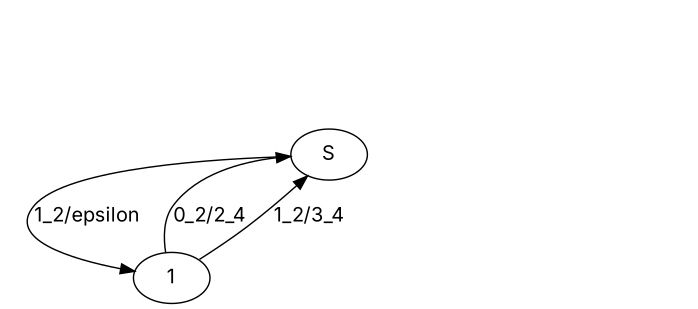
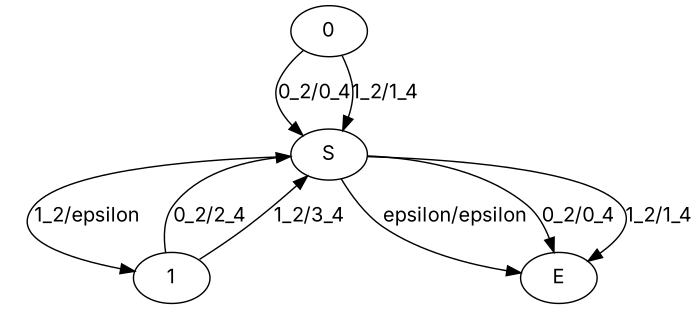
  digraph {
    fontname=Inter
    rankdir=TB
    node [fontname=Inter]
    edge [fontname=Inter]
    S
    1
+   E
+   0
    S -> 1 [label="1_2/\epsilon"]
+   S -> E [label="\epsilon/\epsilon"]
+   S -> E [label="0_2/0_4"]
+   S -> E [label="1_2/1_4"]
    1 -> S [label="0_2/2_4"]
    1 -> S [label="1_2/3_4"]
+   0 -> S [label="0_2/0_4"]
+   0 -> S [label="1_2/1_4"]
  }
